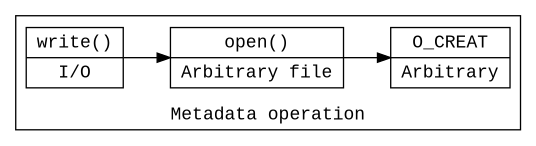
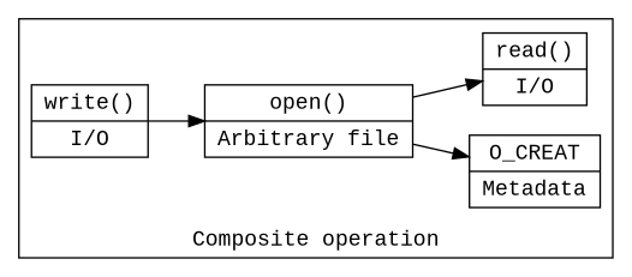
  digraph {
    compound=true
    fontname="Liberation Mono"
    labelloc=b
    rankdir=LR
    node [fontname="Liberation Mono" shape=record]
    edge [fontname="Liberation Mono"]
    n1 [label="open() | Arbitrary file"]
-   n2 [label="O_CREAT | Arbitrary"]
+   n2 [label="O_CREAT | Metadata"]
+   n3 [label="read() | I/O"]
    n4 [label="write() | I/O"]
    subgraph cluster_1 {
      color=black
-     label="Metadata operation"
+     label="Composite operation"
      n1
      n2
+     n3
      n4
    }
    n1 -> n2
+   n1 -> n3
    n4 -> n1
  }
